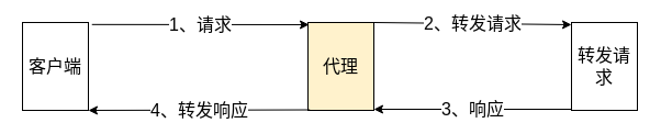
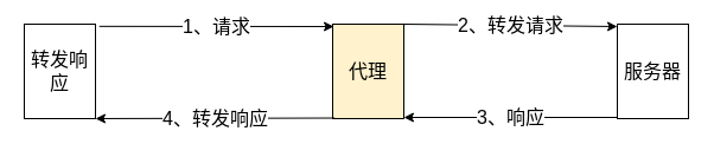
  <mxCell id="0" />
  <mxCell id="1" parent="0" />
- <mxCell id="2" value="&lt;font style=&quot;font-size: 16px&quot;&gt;客户端&lt;/font&gt;" style="rounded=0;whiteSpace=wrap;html=1;" vertex="1" parent="1"><mxGeometry x="20" y="20" width="60" height="80" as="geometry" /></mxCell>
+ <mxCell id="2" value="&lt;font style=&quot;font-size: 16px&quot;&gt;转发响应&lt;/font&gt;" style="rounded=0;whiteSpace=wrap;html=1;" vertex="1" parent="1"><mxGeometry x="20" y="20" width="60" height="80" as="geometry" /></mxCell>
  <mxCell id="3" value="&lt;font style=&quot;font-size: 16px&quot;&gt;代理&lt;/font&gt;" style="rounded=0;whiteSpace=wrap;html=1;fillColor=#fff2cc;" vertex="1" parent="1"><mxGeometry x="280" y="20" width="60" height="80" as="geometry" /></mxCell>
  <mxCell id="4" value="&lt;font style=&quot;font-size: 16px&quot;&gt;1、请求&lt;br&gt;&lt;/font&gt;" style="endArrow=classic;html=1;exitX=1.054;exitY=0.023;exitDx=0;exitDy=0;exitPerimeter=0;" edge="1" parent="1" source="2"><mxGeometry width="50" height="50" relative="1" as="geometry"><mxPoint x="80" y="31" as="sourcePoint" /><mxPoint x="281" y="22" as="targetPoint" /></mxGeometry></mxCell>
  <mxCell id="5" value="&lt;font style=&quot;font-size: 16px&quot;&gt;4、转发响应&lt;span&gt;&lt;br&gt;&lt;/span&gt;&lt;/font&gt;" style="endArrow=classic;html=1;exitX=0.028;exitY=0.994;exitDx=0;exitDy=0;exitPerimeter=0;" edge="1" parent="1" source="3"><mxGeometry width="50" height="50" relative="1" as="geometry"><mxPoint x="280" y="90" as="sourcePoint" /><mxPoint x="80" y="100" as="targetPoint" /></mxGeometry></mxCell>
  <mxCell id="6" value="&lt;font style=&quot;font-size: 16px&quot;&gt;2、转发请求&lt;/font&gt;" style="endArrow=classic;html=1;" edge="1" parent="1"><mxGeometry width="50" height="50" relative="1" as="geometry"><mxPoint x="340" y="20" as="sourcePoint" /><mxPoint x="520" y="22" as="targetPoint" /></mxGeometry></mxCell>
  <mxCell id="7" value="&lt;font style=&quot;font-size: 16px&quot;&gt;3、响应&lt;span&gt;&lt;br&gt;&lt;/span&gt;&lt;/font&gt;" style="endArrow=classic;html=1;" edge="1" parent="1"><mxGeometry width="50" height="50" relative="1" as="geometry"><mxPoint x="520" y="99" as="sourcePoint" /><mxPoint x="340" y="99" as="targetPoint" /></mxGeometry></mxCell>
- <mxCell id="8" value="&lt;font style=&quot;font-size: 16px&quot;&gt;转发请求&lt;/font&gt;" style="rounded=0;whiteSpace=wrap;html=1;" vertex="1" parent="1"><mxGeometry x="520" y="20" width="60" height="80" as="geometry" /></mxCell>
+ <mxCell id="8" value="&lt;font style=&quot;font-size: 16px&quot;&gt;服务器&lt;/font&gt;" style="rounded=0;whiteSpace=wrap;html=1;" vertex="1" parent="1"><mxGeometry x="520" y="20" width="60" height="80" as="geometry" /></mxCell>
